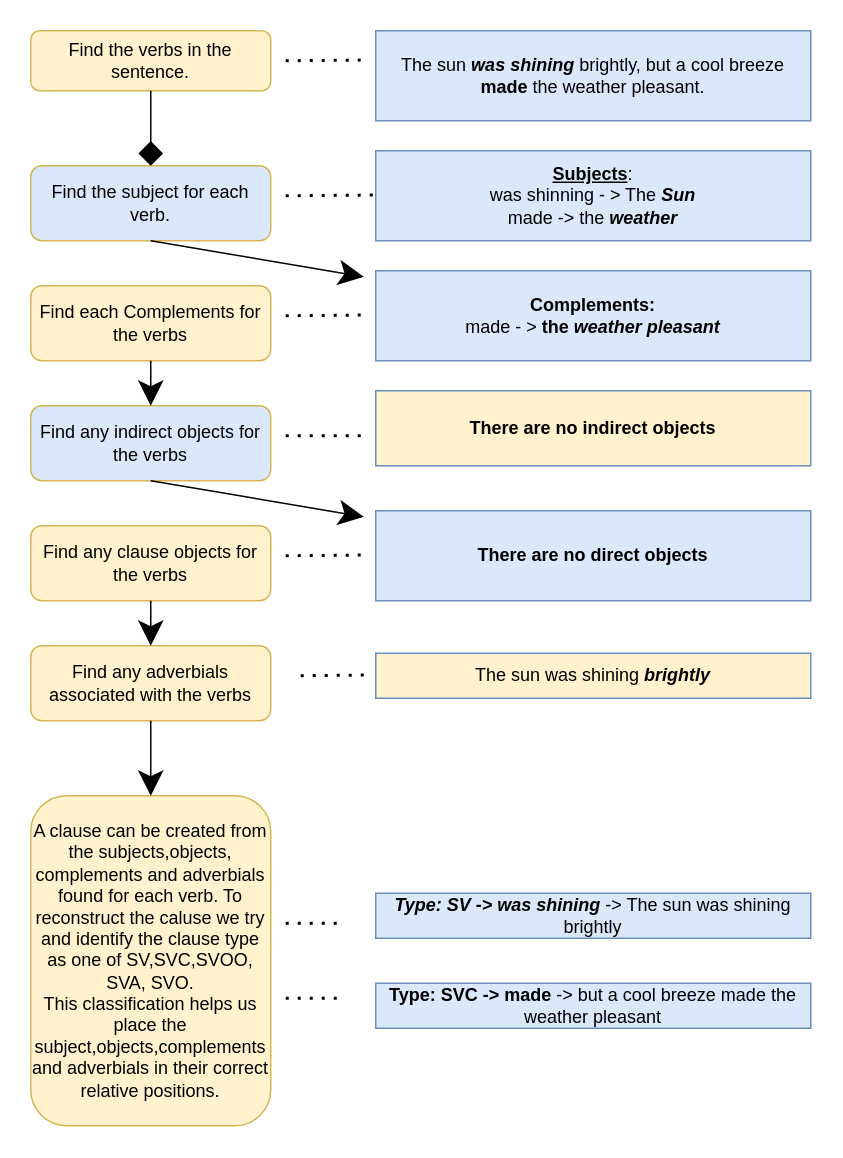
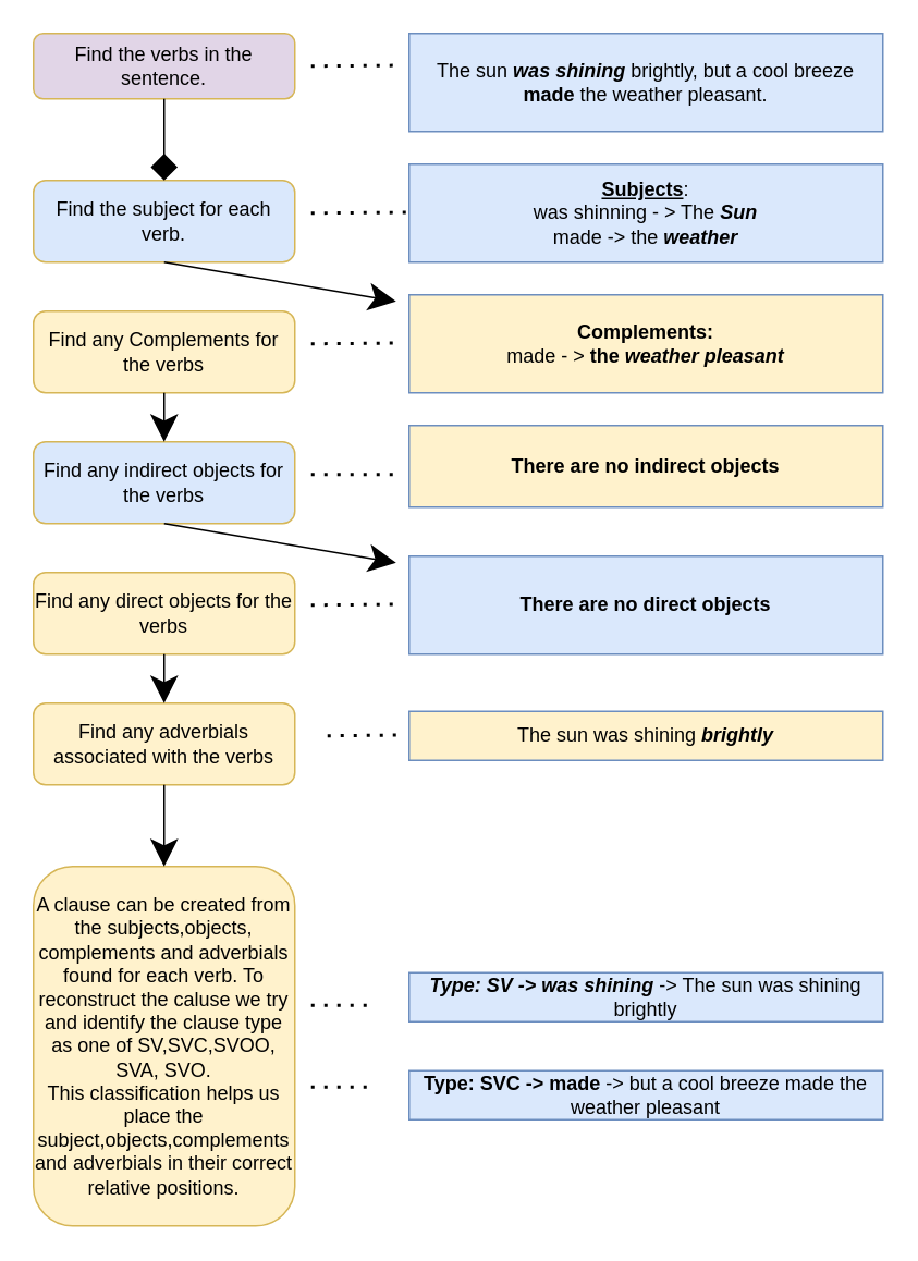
  <mxCell id="0" />
  <mxCell id="1" parent="0" />
- <mxCell id="2" value="Find the verbs in the sentence." style="rounded=1;whiteSpace=wrap;html=1;fontSize=12;glass=0;strokeWidth=1;shadow=0;fillColor=#fff2cc;strokeColor=#d6b656;" parent="1" vertex="1"><mxGeometry x="20" y="20" width="160" height="40" as="geometry" /></mxCell>
+ <mxCell id="2" value="Find the verbs in the sentence." style="rounded=1;whiteSpace=wrap;html=1;fontSize=12;glass=0;strokeWidth=1;shadow=0;fillColor=#e1d5e7;strokeColor=#d6b656;" parent="1" vertex="1"><mxGeometry x="20" y="20" width="160" height="40" as="geometry" /></mxCell>
  <mxCell id="3" value="Find any adverbials associated with the verbs" style="rounded=1;whiteSpace=wrap;html=1;fontSize=12;glass=0;strokeWidth=1;shadow=0;fillColor=#fff2cc;strokeColor=#d6b656;" parent="1" vertex="1"><mxGeometry x="20" y="430" width="160" height="50" as="geometry" /></mxCell>
  <mxCell id="4" value="Find the subject for each verb." style="rounded=1;whiteSpace=wrap;html=1;fontSize=12;glass=0;strokeWidth=1;shadow=0;fillColor=#dae8fc;strokeColor=#d6b656;" parent="1" vertex="1"><mxGeometry x="20" y="110" width="160" height="50" as="geometry" /></mxCell>
- <mxCell id="5" value="Find any clause objects for the verbs" style="rounded=1;whiteSpace=wrap;html=1;fontSize=12;glass=0;strokeWidth=1;shadow=0;fillColor=#fff2cc;strokeColor=#d6b656;" parent="1" vertex="1"><mxGeometry x="20" y="350" width="160" height="50" as="geometry" /></mxCell>
+ <mxCell id="5" value="Find any direct objects for the verbs" style="rounded=1;whiteSpace=wrap;html=1;fontSize=12;glass=0;strokeWidth=1;shadow=0;fillColor=#fff2cc;strokeColor=#d6b656;" parent="1" vertex="1"><mxGeometry x="20" y="350" width="160" height="50" as="geometry" /></mxCell>
  <mxCell id="6" value="The sun &lt;b&gt;&lt;i&gt;was shining&lt;/i&gt;&lt;/b&gt; brightly, but a cool breeze &lt;b&gt;made&lt;/b&gt; the weather pleasant." style="rounded=0;whiteSpace=wrap;html=1;hachureGap=4;pointerEvents=0;fillColor=#dae8fc;strokeColor=#6c8ebf;" parent="1" vertex="1"><mxGeometry x="250" y="20" width="290" height="60" as="geometry" /></mxCell>
  <mxCell id="7" value="&lt;b&gt;&lt;u&gt;Subjects&lt;/u&gt;&lt;/b&gt;: &lt;br&gt;was shinning - &amp;gt; The &lt;b&gt;&lt;i&gt;Sun&lt;/i&gt;&lt;/b&gt;&lt;br&gt;made -&amp;gt; the &lt;b&gt;&lt;i&gt;weather&lt;/i&gt;&lt;/b&gt;" style="rounded=0;whiteSpace=wrap;html=1;hachureGap=4;pointerEvents=0;fillColor=#dae8fc;strokeColor=#6c8ebf;" parent="1" vertex="1"><mxGeometry x="250" y="100" width="290" height="60" as="geometry" /></mxCell>
  <mxCell id="8" value="&lt;b&gt;There are no direct objects&lt;/b&gt;" style="rounded=0;whiteSpace=wrap;html=1;hachureGap=4;pointerEvents=0;fillColor=#dae8fc;strokeColor=#6c8ebf;" parent="1" vertex="1"><mxGeometry x="250" y="340" width="290" height="60" as="geometry" /></mxCell>
  <mxCell id="9" value="The sun was shining &lt;b&gt;&lt;i&gt;brightly&lt;/i&gt;&lt;/b&gt;" style="rounded=0;whiteSpace=wrap;html=1;hachureGap=4;pointerEvents=0;fillColor=#fff2cc;strokeColor=#6c8ebf;" parent="1" vertex="1"><mxGeometry x="250" y="435" width="290" height="30" as="geometry" /></mxCell>
- <mxCell id="10" value="&lt;b&gt;Complements:&lt;/b&gt;&lt;br&gt;made&lt;b&gt; &lt;/b&gt;- &amp;gt; &lt;b&gt;the &lt;i&gt;weather pleasant&lt;/i&gt;&lt;/b&gt;" style="rounded=0;whiteSpace=wrap;html=1;hachureGap=4;pointerEvents=0;fillColor=#dae8fc;strokeColor=#6c8ebf;" parent="1" vertex="1"><mxGeometry x="250" y="180" width="290" height="60" as="geometry" /></mxCell>
+ <mxCell id="10" value="&lt;b&gt;Complements:&lt;/b&gt;&lt;br&gt;made&lt;b&gt; &lt;/b&gt;- &amp;gt; &lt;b&gt;the &lt;i&gt;weather pleasant&lt;/i&gt;&lt;/b&gt;" style="rounded=0;whiteSpace=wrap;html=1;hachureGap=4;pointerEvents=0;fillColor=#fff2cc;strokeColor=#6c8ebf;" parent="1" vertex="1"><mxGeometry x="250" y="180" width="290" height="60" as="geometry" /></mxCell>
  <mxCell id="11" value="" style="endArrow=none;dashed=1;html=1;dashPattern=1 3;strokeWidth=2;startSize=14;endSize=14;sourcePerimeterSpacing=8;targetPerimeterSpacing=8;" parent="1" edge="1"><mxGeometry width="50" height="50" relative="1" as="geometry"><mxPoint x="190" y="40" as="sourcePoint" /><mxPoint x="240" y="39.58" as="targetPoint" /></mxGeometry></mxCell>
  <mxCell id="12" value="" style="endArrow=none;dashed=1;html=1;dashPattern=1 3;strokeWidth=2;startSize=14;endSize=14;sourcePerimeterSpacing=8;targetPerimeterSpacing=8;" parent="1" edge="1"><mxGeometry width="50" height="50" relative="1" as="geometry"><mxPoint x="190" y="130" as="sourcePoint" /><mxPoint x="250" y="129.5" as="targetPoint" /></mxGeometry></mxCell>
  <mxCell id="13" value="" style="endArrow=none;dashed=1;html=1;dashPattern=1 3;strokeWidth=2;startSize=14;endSize=14;sourcePerimeterSpacing=8;targetPerimeterSpacing=8;" parent="1" edge="1"><mxGeometry width="50" height="50" relative="1" as="geometry"><mxPoint x="190" y="210" as="sourcePoint" /><mxPoint x="243.5" y="209.5" as="targetPoint" /></mxGeometry></mxCell>
  <mxCell id="14" value="" style="endArrow=none;dashed=1;html=1;dashPattern=1 3;strokeWidth=2;startSize=14;endSize=14;sourcePerimeterSpacing=8;targetPerimeterSpacing=8;" parent="1" edge="1"><mxGeometry width="50" height="50" relative="1" as="geometry"><mxPoint x="190" y="370" as="sourcePoint" /><mxPoint x="243.5" y="369.5" as="targetPoint" /></mxGeometry></mxCell>
  <mxCell id="15" value="" style="endArrow=none;dashed=1;html=1;dashPattern=1 3;strokeWidth=2;startSize=14;endSize=14;sourcePerimeterSpacing=8;targetPerimeterSpacing=8;" parent="1" edge="1"><mxGeometry width="50" height="50" relative="1" as="geometry"><mxPoint x="200" y="450" as="sourcePoint" /><mxPoint x="243.5" y="449.5" as="targetPoint" /></mxGeometry></mxCell>
- <mxCell id="16" value="Find each Complements for the verbs" style="rounded=1;whiteSpace=wrap;html=1;fontSize=12;glass=0;strokeWidth=1;shadow=0;fillColor=#fff2cc;strokeColor=#d6b656;" parent="1" vertex="1"><mxGeometry x="20" y="190" width="160" height="50" as="geometry" /></mxCell>
+ <mxCell id="16" value="Find any Complements for the verbs" style="rounded=1;whiteSpace=wrap;html=1;fontSize=12;glass=0;strokeWidth=1;shadow=0;fillColor=#fff2cc;strokeColor=#d6b656;" parent="1" vertex="1"><mxGeometry x="20" y="190" width="160" height="50" as="geometry" /></mxCell>
  <mxCell id="17" value="Find any indirect objects for the verbs" style="rounded=1;whiteSpace=wrap;html=1;fontSize=12;glass=0;strokeWidth=1;shadow=0;fillColor=#dae8fc;strokeColor=#d6b656;" parent="1" vertex="1"><mxGeometry x="20" y="270" width="160" height="50" as="geometry" /></mxCell>
  <mxCell id="18" value="&lt;b&gt;There are no indirect objects&lt;/b&gt;" style="rounded=0;whiteSpace=wrap;html=1;hachureGap=4;pointerEvents=0;fillColor=#fff2cc;strokeColor=#6c8ebf;" vertex="1" parent="1"><mxGeometry x="250" y="260" width="290" height="50" as="geometry" /></mxCell>
  <mxCell id="19" value="" style="endArrow=none;dashed=1;html=1;dashPattern=1 3;strokeWidth=2;startSize=14;endSize=14;sourcePerimeterSpacing=8;targetPerimeterSpacing=8;" edge="1" parent="1"><mxGeometry width="50" height="50" relative="1" as="geometry"><mxPoint x="190" y="290" as="sourcePoint" /><mxPoint x="244" y="290" as="targetPoint" /></mxGeometry></mxCell>
  <mxCell id="20" value="" style="endArrow=diamond;html=1;startSize=14;endSize=14;sourcePerimeterSpacing=8;targetPerimeterSpacing=8;exitX=0.5;exitY=1;exitDx=0;exitDy=0;entryX=0.5;entryY=0;entryDx=0;entryDy=0;" edge="1" parent="1" source="2" target="4"><mxGeometry width="50" height="50" relative="1" as="geometry"><mxPoint x="250" y="450" as="sourcePoint" /><mxPoint x="90" y="110" as="targetPoint" /></mxGeometry></mxCell>
  <mxCell id="21" value="" style="endArrow=classic;html=1;startSize=14;endSize=14;sourcePerimeterSpacing=8;targetPerimeterSpacing=8;exitX=0.5;exitY=1;exitDx=0;exitDy=0;" edge="1" parent="1" source="4" target="10"><mxGeometry width="50" height="50" relative="1" as="geometry"><mxPoint x="110" y="70" as="sourcePoint" /><mxPoint x="110" y="120" as="targetPoint" /></mxGeometry></mxCell>
  <mxCell id="22" value="" style="endArrow=classic;html=1;startSize=14;endSize=14;sourcePerimeterSpacing=8;targetPerimeterSpacing=8;entryX=0.5;entryY=0;entryDx=0;entryDy=0;" edge="1" parent="1" target="17"><mxGeometry width="50" height="50" relative="1" as="geometry"><mxPoint x="100" y="240" as="sourcePoint" /><mxPoint x="120" y="130" as="targetPoint" /></mxGeometry></mxCell>
  <mxCell id="23" value="" style="endArrow=classic;html=1;startSize=14;endSize=14;sourcePerimeterSpacing=8;targetPerimeterSpacing=8;exitX=0.5;exitY=1;exitDx=0;exitDy=0;" edge="1" parent="1" source="17" target="8"><mxGeometry width="50" height="50" relative="1" as="geometry"><mxPoint x="130" y="90" as="sourcePoint" /><mxPoint x="130" y="140" as="targetPoint" /></mxGeometry></mxCell>
  <mxCell id="24" value="" style="endArrow=classic;html=1;startSize=14;endSize=14;sourcePerimeterSpacing=8;targetPerimeterSpacing=8;" edge="1" parent="1"><mxGeometry width="50" height="50" relative="1" as="geometry"><mxPoint x="100" y="400" as="sourcePoint" /><mxPoint x="100" y="430" as="targetPoint" /></mxGeometry></mxCell>
  <mxCell id="25" value="A clause can be created from the subjects,objects, complements and adverbials found for each verb. To reconstruct the caluse we try and identify the clause type as one of SV,SVC,SVOO, SVA, SVO.&lt;br&gt;This classification helps us place the subject,objects,complements and adverbials in their correct relative positions." style="rounded=1;whiteSpace=wrap;html=1;fontSize=12;glass=0;strokeWidth=1;shadow=0;fillColor=#fff2cc;strokeColor=#d6b656;" vertex="1" parent="1"><mxGeometry x="20" y="530" width="160" height="220" as="geometry" /></mxCell>
  <mxCell id="26" value="&lt;b&gt;&lt;i&gt;Type: SV -&amp;gt; was shining&lt;/i&gt;&lt;/b&gt; -&amp;gt; The sun was shining brightly" style="rounded=0;whiteSpace=wrap;html=1;hachureGap=4;pointerEvents=0;fillColor=#dae8fc;strokeColor=#6c8ebf;" vertex="1" parent="1"><mxGeometry x="250" y="595" width="290" height="30" as="geometry" /></mxCell>
  <mxCell id="27" value="&lt;b&gt;Type: SVC -&amp;gt; made &lt;/b&gt;-&amp;gt; but a cool breeze made the weather pleasant" style="rounded=0;whiteSpace=wrap;html=1;hachureGap=4;pointerEvents=0;fillColor=#dae8fc;strokeColor=#6c8ebf;" vertex="1" parent="1"><mxGeometry x="250" y="655" width="290" height="30" as="geometry" /></mxCell>
  <mxCell id="28" value="" style="endArrow=classic;html=1;startSize=14;endSize=14;sourcePerimeterSpacing=8;targetPerimeterSpacing=8;exitX=0.5;exitY=1;exitDx=0;exitDy=0;" edge="1" parent="1" source="3"><mxGeometry width="50" height="50" relative="1" as="geometry"><mxPoint x="110" y="410" as="sourcePoint" /><mxPoint x="100" y="530" as="targetPoint" /></mxGeometry></mxCell>
  <mxCell id="29" value="" style="endArrow=none;dashed=1;html=1;dashPattern=1 3;strokeWidth=2;startSize=14;endSize=14;sourcePerimeterSpacing=8;targetPerimeterSpacing=8;" edge="1" parent="1"><mxGeometry width="50" height="50" relative="1" as="geometry"><mxPoint x="190" y="615" as="sourcePoint" /><mxPoint x="230" y="615" as="targetPoint" /></mxGeometry></mxCell>
  <mxCell id="30" value="" style="endArrow=none;dashed=1;html=1;dashPattern=1 3;strokeWidth=2;startSize=14;endSize=14;sourcePerimeterSpacing=8;targetPerimeterSpacing=8;" edge="1" parent="1"><mxGeometry width="50" height="50" relative="1" as="geometry"><mxPoint x="190" y="665" as="sourcePoint" /><mxPoint x="230" y="665" as="targetPoint" /></mxGeometry></mxCell>
